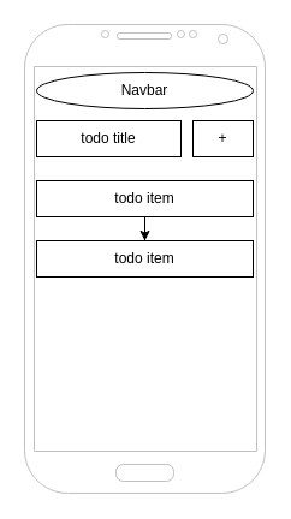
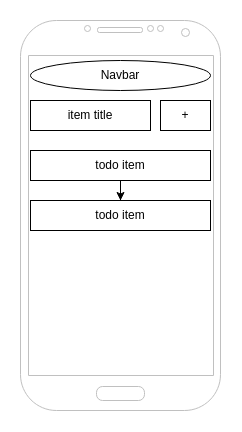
  <mxCell id="0" />
  <mxCell id="1" parent="0" />
  <mxCell id="2" value="" style="verticalLabelPosition=bottom;verticalAlign=top;html=1;shadow=0;dashed=0;strokeWidth=1;shape=mxgraph.android.phone2;strokeColor=#c0c0c0;" parent="1" vertex="1"><mxGeometry x="20" y="20" width="200" height="390" as="geometry" /></mxCell>
  <mxCell id="3" value="Navbar" style="ellipse;whiteSpace=wrap;html=1;" vertex="1" parent="1"><mxGeometry x="30" y="60" width="180" height="30" as="geometry" /></mxCell>
- <mxCell id="4" value="todo title" style="rounded=0;whiteSpace=wrap;html=1;" vertex="1" parent="1"><mxGeometry x="30" y="100" width="120" height="30" as="geometry" /></mxCell>
+ <mxCell id="4" value="item title" style="rounded=0;whiteSpace=wrap;html=1;" vertex="1" parent="1"><mxGeometry x="30" y="100" width="120" height="30" as="geometry" /></mxCell>
  <mxCell id="5" value="+" style="rounded=0;whiteSpace=wrap;html=1;" vertex="1" parent="1"><mxGeometry x="160" y="100" width="50" height="30" as="geometry" /></mxCell>
  <mxCell id="6" value="" style="edgeStyle=orthogonalEdgeStyle;rounded=0;orthogonalLoop=1;jettySize=auto;html=1;" edge="1" parent="1" source="7" target="8"><mxGeometry relative="1" as="geometry" /></mxCell>
  <mxCell id="7" value="todo item" style="rounded=0;whiteSpace=wrap;html=1;" vertex="1" parent="1"><mxGeometry x="30" y="150" width="180" height="30" as="geometry" /></mxCell>
  <mxCell id="8" value="&lt;span&gt;todo item&lt;/span&gt;" style="rounded=0;whiteSpace=wrap;html=1;" vertex="1" parent="1"><mxGeometry x="30" y="200" width="180" height="30" as="geometry" /></mxCell>
